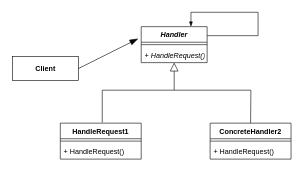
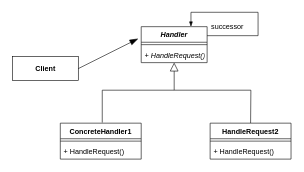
  <mxCell id="0" />
  <mxCell id="1" parent="0" />
  <mxCell id="2" value="Handler" style="swimlane;fontStyle=3;align=center;verticalAlign=top;childLayout=stackLayout;horizontal=1;startSize=26;horizontalStack=0;resizeParent=1;resizeParentMax=0;resizeLast=0;collapsible=1;marginBottom=0;" vertex="1" parent="1"><mxGeometry x="235" y="44" width="110" height="60" as="geometry" /></mxCell>
  <mxCell id="3" value="" style="line;strokeWidth=1;fillColor=none;align=left;verticalAlign=middle;spacingTop=-1;spacingLeft=3;spacingRight=3;rotatable=0;labelPosition=right;points=[];portConstraint=eastwest;" vertex="1" parent="2"><mxGeometry y="26" width="110" height="8" as="geometry" /></mxCell>
  <mxCell id="4" value="+ HandleRequest()" style="text;strokeColor=none;fillColor=none;align=left;verticalAlign=top;spacingLeft=4;spacingRight=4;overflow=hidden;rotatable=0;points=[[0,0.5],[1,0.5]];portConstraint=eastwest;fontStyle=2" vertex="1" parent="2"><mxGeometry y="34" width="110" height="26" as="geometry" /></mxCell>
  <mxCell id="5" value="&lt;b&gt;Client&lt;/b&gt;" style="html=1;strokeColor=#000000;" vertex="1" parent="1"><mxGeometry x="20" y="94" width="110" height="40" as="geometry" /></mxCell>
  <mxCell id="6" value="" style="endArrow=blockThin;endFill=1;endSize=12;html=1;exitX=1;exitY=0.5;exitDx=0;exitDy=0;strokeColor=#000000;" edge="1" parent="1" source="5"><mxGeometry width="160" relative="1" as="geometry"><mxPoint x="154" y="420" as="sourcePoint" /><mxPoint x="230" y="64" as="targetPoint" /></mxGeometry></mxCell>
- <mxCell id="7" value="HandleRequest1" style="swimlane;fontStyle=1;align=center;verticalAlign=top;childLayout=stackLayout;horizontal=1;startSize=26;horizontalStack=0;resizeParent=1;resizeParentMax=0;resizeLast=0;collapsible=1;marginBottom=0;" vertex="1" parent="1"><mxGeometry x="100" y="205" width="135" height="60" as="geometry" /></mxCell>
+ <mxCell id="7" value="ConcreteHandler1" style="swimlane;fontStyle=1;align=center;verticalAlign=top;childLayout=stackLayout;horizontal=1;startSize=26;horizontalStack=0;resizeParent=1;resizeParentMax=0;resizeLast=0;collapsible=1;marginBottom=0;" vertex="1" parent="1"><mxGeometry x="100" y="205" width="135" height="60" as="geometry" /></mxCell>
  <mxCell id="8" value="" style="line;strokeWidth=1;fillColor=none;align=left;verticalAlign=middle;spacingTop=-1;spacingLeft=3;spacingRight=3;rotatable=0;labelPosition=right;points=[];portConstraint=eastwest;" vertex="1" parent="7"><mxGeometry y="26" width="135" height="8" as="geometry" /></mxCell>
  <mxCell id="9" value="+ HandleRequest()" style="text;strokeColor=none;fillColor=none;align=left;verticalAlign=top;spacingLeft=4;spacingRight=4;overflow=hidden;rotatable=0;points=[[0,0.5],[1,0.5]];portConstraint=eastwest;fontStyle=0" vertex="1" parent="7"><mxGeometry y="34" width="135" height="26" as="geometry" /></mxCell>
  <mxCell id="10" value="" style="endArrow=block;endFill=0;endSize=12;html=1;rounded=0;" edge="1" parent="1"><mxGeometry width="160" relative="1" as="geometry"><mxPoint x="170" y="204" as="sourcePoint" /><mxPoint x="290" y="104" as="targetPoint" /><Array as="points"><mxPoint x="170" y="150" /><mxPoint x="290" y="150" /></Array></mxGeometry></mxCell>
  <mxCell id="11" style="edgeStyle=none;rounded=0;orthogonalLoop=1;jettySize=auto;html=1;exitX=0.5;exitY=0;exitDx=0;exitDy=0;startArrow=none;startFill=0;endArrow=none;endFill=0;strokeColor=#000000;" edge="1" parent="1" source="12"><mxGeometry relative="1" as="geometry"><mxPoint x="290" y="150" as="targetPoint" /><Array as="points"><mxPoint x="418" y="150" /></Array></mxGeometry></mxCell>
- <mxCell id="12" value="ConcreteHandler2" style="swimlane;fontStyle=1;align=center;verticalAlign=top;childLayout=stackLayout;horizontal=1;startSize=26;horizontalStack=0;resizeParent=1;resizeParentMax=0;resizeLast=0;collapsible=1;marginBottom=0;" vertex="1" parent="1"><mxGeometry x="350" y="205" width="135" height="60" as="geometry" /></mxCell>
+ <mxCell id="12" value="HandleRequest2" style="swimlane;fontStyle=1;align=center;verticalAlign=top;childLayout=stackLayout;horizontal=1;startSize=26;horizontalStack=0;resizeParent=1;resizeParentMax=0;resizeLast=0;collapsible=1;marginBottom=0;" vertex="1" parent="1"><mxGeometry x="350" y="205" width="135" height="60" as="geometry" /></mxCell>
  <mxCell id="13" value="" style="line;strokeWidth=1;fillColor=none;align=left;verticalAlign=middle;spacingTop=-1;spacingLeft=3;spacingRight=3;rotatable=0;labelPosition=right;points=[];portConstraint=eastwest;" vertex="1" parent="12"><mxGeometry y="26" width="135" height="8" as="geometry" /></mxCell>
  <mxCell id="14" value="+ HandleRequest()" style="text;strokeColor=none;fillColor=none;align=left;verticalAlign=top;spacingLeft=4;spacingRight=4;overflow=hidden;rotatable=0;points=[[0,0.5],[1,0.5]];portConstraint=eastwest;fontStyle=0" vertex="1" parent="12"><mxGeometry y="34" width="135" height="26" as="geometry" /></mxCell>
  <mxCell id="15" style="edgeStyle=none;rounded=0;orthogonalLoop=1;jettySize=auto;html=1;exitX=1;exitY=0.25;exitDx=0;exitDy=0;startArrow=none;startFill=0;endArrow=blockThin;endFill=1;strokeColor=#000000;" edge="1" parent="1" source="2"><mxGeometry relative="1" as="geometry"><mxPoint x="318" y="44" as="targetPoint" /><Array as="points"><mxPoint x="430" y="59" /><mxPoint x="430" y="20" /><mxPoint x="318" y="20" /></Array></mxGeometry></mxCell>
+ <mxCell id="16" value="successor" style="text;html=1;resizable=0;points=[];autosize=1;align=left;verticalAlign=top;spacingTop=-4;" vertex="1" parent="1"><mxGeometry x="350" y="34" width="70" height="20" as="geometry" /></mxCell>
